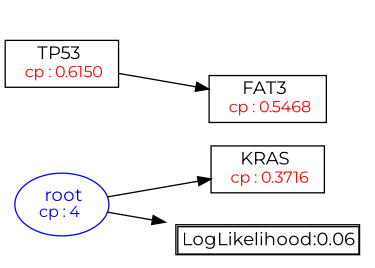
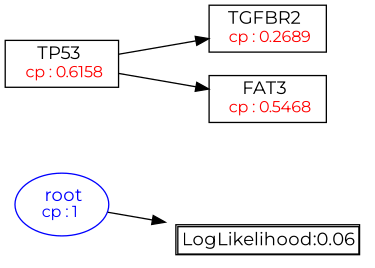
  digraph {
    fontname=Montserrat
    fontsize=10
    rankdir=LR
    node [fontname=Montserrat shape=box]
    edge [fontname=Montserrat]
-   n1 [color=Blue label=<<font color='Blue'> root</font><br/><font color='Blue' POINT-SIZE='12'>cp : 4 </font>> shape=oval]
-   n2 [label=<KRAS <br/> <font color='Red' POINT-SIZE='12'> cp : 0.3716 </font>>]
+   n1 [color=Blue label=<<font color='Blue'> root</font><br/><font color='Blue' POINT-SIZE='12'>cp : 1 </font>> shape=oval]
    n3 [label=<<TABLE BORDER="1" CELLBORDER="1" CELLSPACING="0" >     <TR><TD ALIGN="LEFT">LogLikelihood:0.06</TD></TR>     </TABLE>> shape=plaintext]
-   n4 [label=<TP53 <br/> <font color='Red' POINT-SIZE='12'> cp : 0.6150 </font>>]
+   n4 [label=<TP53 <br/> <font color='Red' POINT-SIZE='12'> cp : 0.6158 </font>>]
+   n5 [label=<TGFBR2 <br/> <font color='Red' POINT-SIZE='12'> cp : 0.2689 </font>>]
    n6 [label=<FAT3 <br/> <font color='Red' POINT-SIZE='12'> cp : 0.5468 </font>>]
-   n1 -> n2
    n1 -> n3
+   n4 -> n5
    n4 -> n6
  }
